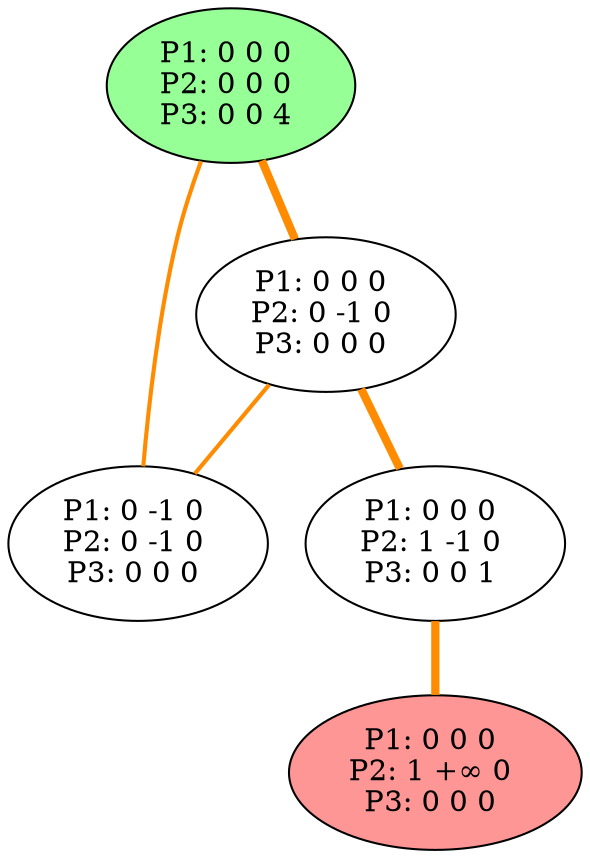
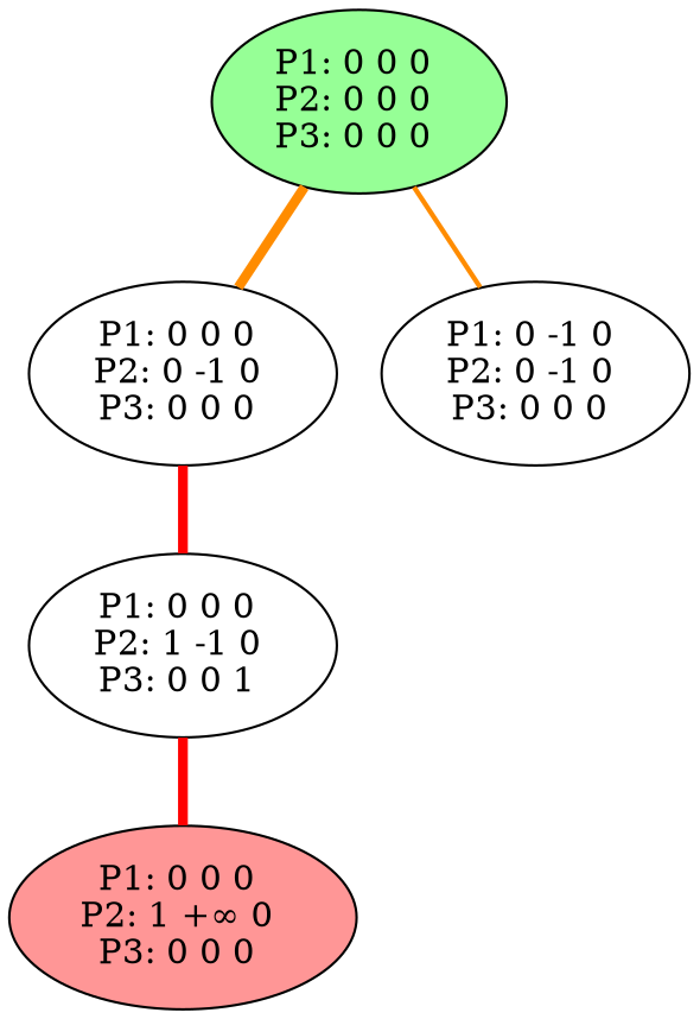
  graph {
    color=black
    edge [color=darkorange penwidth=4.0 style=bold]
-   n1 [fillcolor="#96FF96" label="P1: 0 0 0 \nP2: 0 0 0 \nP3: 0 0 4 \n" style=filled]
+   n1 [fillcolor="#96FF96" label="P1: 0 0 0 \nP2: 0 0 0 \nP3: 0 0 0 \n" style=filled]
    n2 [label="P1: 0 0 0 \nP2: 0 -1 0 \nP3: 0 0 0 \n"]
    n3 [label="P1: 0 -1 0 \nP2: 0 -1 0 \nP3: 0 0 0 \n"]
    n4 [label="P1: 0 0 0 \nP2: 1 -1 0 \nP3: 0 0 1 \n"]
    n5 [fillcolor="#FF9696" label="P1: 0 0 0 \nP2: 1 +∞ 0 \nP3: 0 0 0 \n" style=filled]
    n1 -- n2
    n1 -- n3 [penwidth=""]
-   n2 -- n3 [penwidth=""]
-   n2 -- n4
-   n4 -- n5
+   n2 -- n4 [color=red]
+   n4 -- n5 [color=red]
  }
